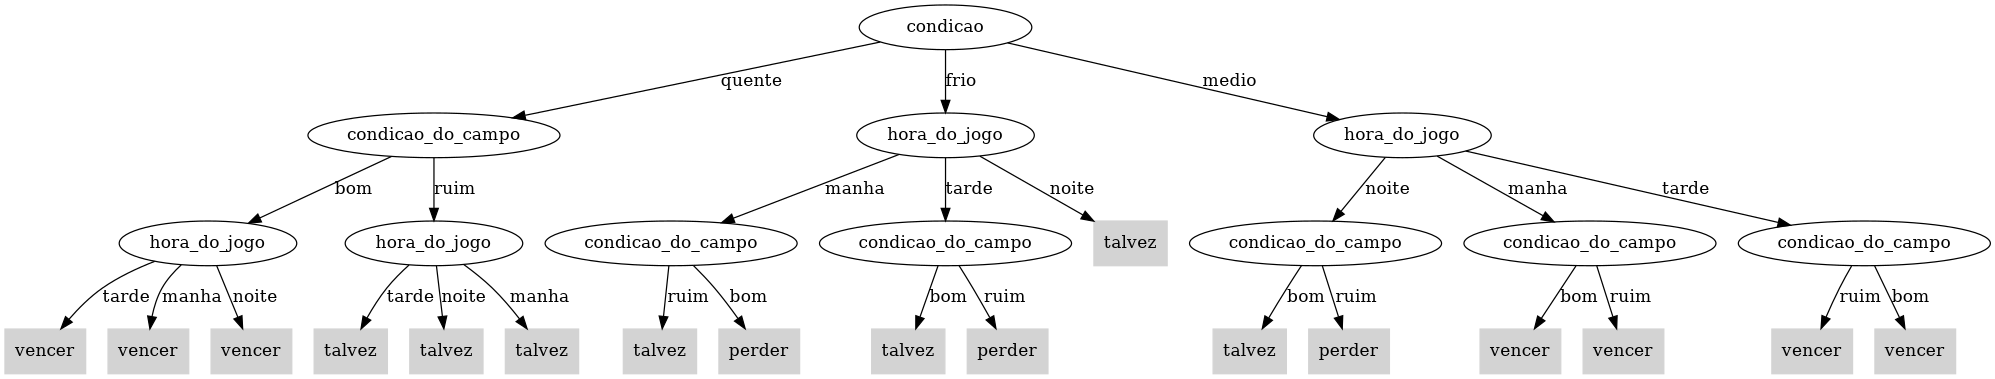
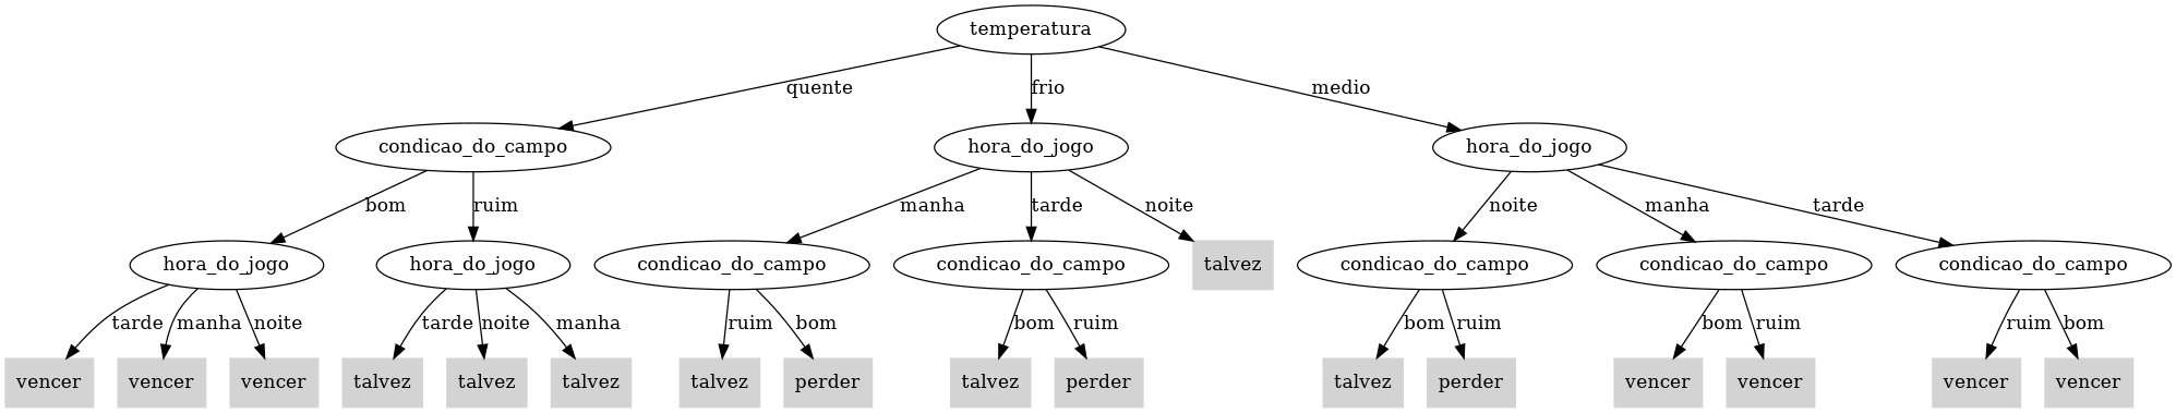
  digraph {
    node [color=lightgrey shape=box style=filled]
-   n1 [label=condicao color="" shape="" style=""]
+   n1 [label=temperatura color="" shape="" style=""]
    n2 [label=condicao_do_campo color="" shape="" style=""]
    n3 [label=hora_do_jogo color="" shape="" style=""]
    n4 [label=hora_do_jogo color="" shape="" style=""]
    n5 [label=hora_do_jogo color="" shape="" style=""]
    n6 [label=hora_do_jogo color="" shape="" style=""]
    n7 [label=vencer]
    n8 [label=vencer]
    n9 [label=vencer]
    n10 [label=talvez]
    n11 [label=talvez]
    n12 [label=talvez]
    n13 [label=condicao_do_campo color="" shape="" style=""]
    n14 [label=condicao_do_campo color="" shape="" style=""]
    n15 [label=talvez]
    n16 [label=talvez]
    n17 [label=perder]
    n18 [label=talvez]
    n19 [label=perder]
    n20 [label=condicao_do_campo color="" shape="" style=""]
    n21 [label=condicao_do_campo color="" shape="" style=""]
    n22 [label=condicao_do_campo color="" shape="" style=""]
    n23 [label=talvez]
    n24 [label=perder]
    n25 [label=vencer]
    n26 [label=vencer]
    n27 [label=vencer]
    n28 [label=vencer]
    n1 -> n2 [label=quente]
    n1 -> n3 [label=frio]
    n1 -> n4 [label=medio]
    n2 -> n5 [label=bom]
    n2 -> n6 [label=ruim]
    n3 -> n13 [label=manha]
    n3 -> n14 [label=tarde]
    n3 -> n15 [label=noite]
    n4 -> n20 [label=noite]
    n4 -> n21 [label=manha]
    n4 -> n22 [label=tarde]
    n5 -> n7 [label=tarde]
    n5 -> n8 [label=manha]
    n5 -> n9 [label=noite]
    n6 -> n10 [label=tarde]
    n6 -> n11 [label=noite]
    n6 -> n12 [label=manha]
    n13 -> n16 [label=ruim]
    n13 -> n17 [label=bom]
    n14 -> n18 [label=bom]
    n14 -> n19 [label=ruim]
    n20 -> n23 [label=bom]
    n20 -> n24 [label=ruim]
    n21 -> n25 [label=bom]
    n21 -> n26 [label=ruim]
    n22 -> n27 [label=ruim]
    n22 -> n28 [label=bom]
  }
